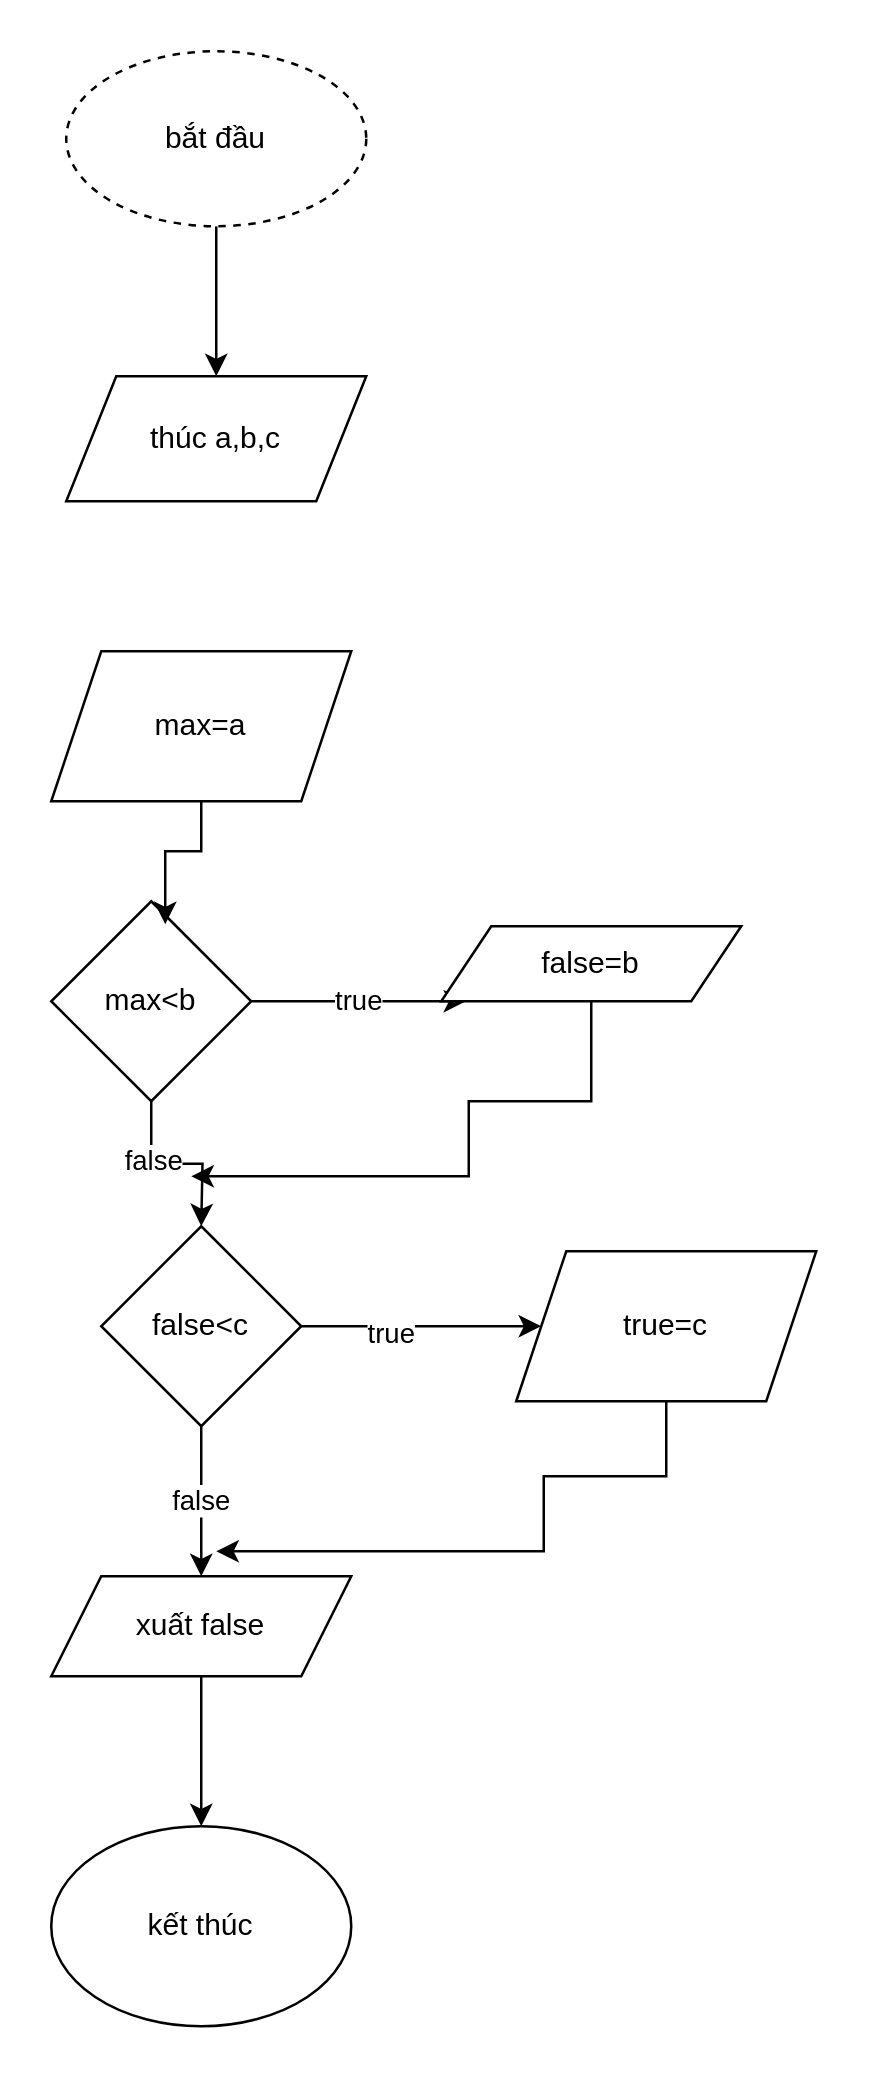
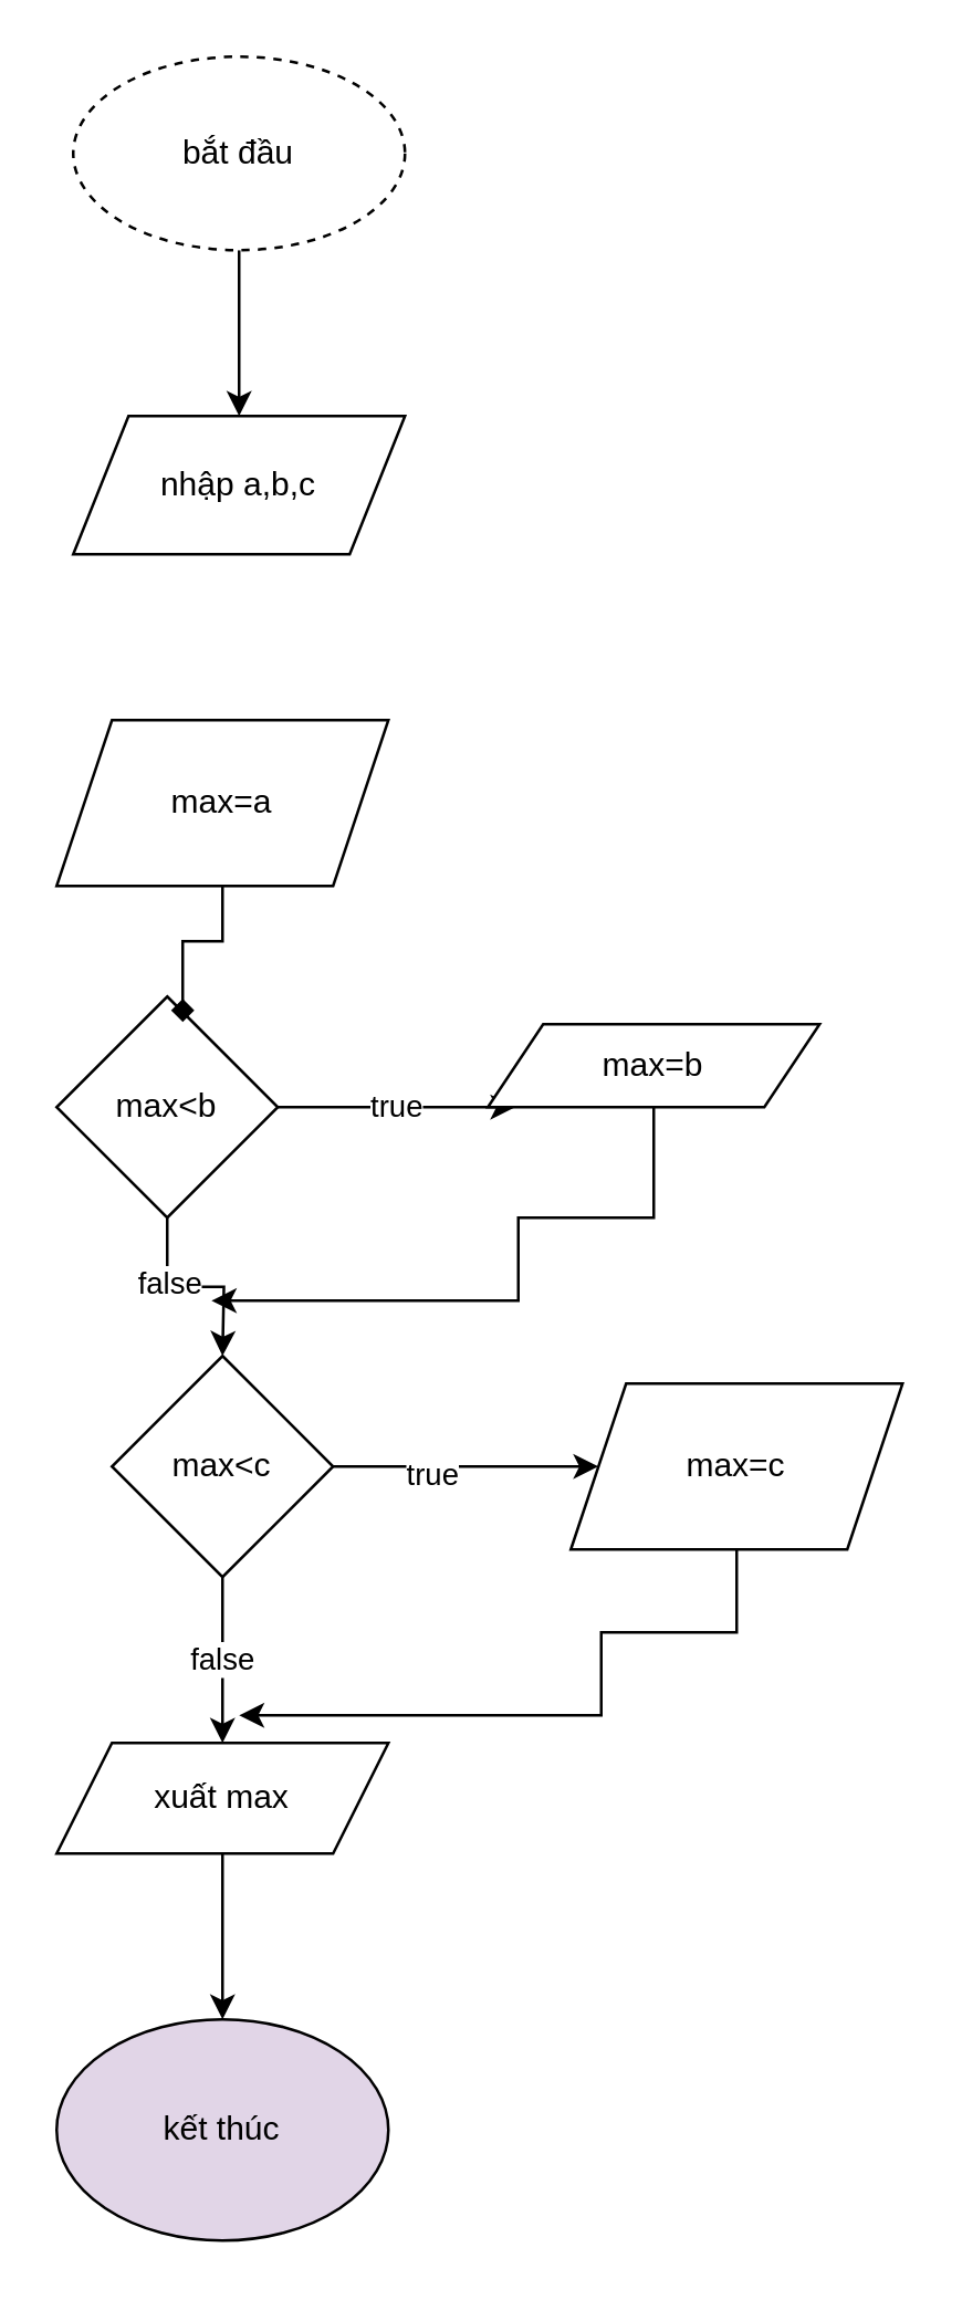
  <mxCell id="0" />
  <mxCell id="1" parent="0" />
  <mxCell id="2" style="edgeStyle=orthogonalEdgeStyle;rounded=0;orthogonalLoop=1;jettySize=auto;html=1;" edge="1" parent="1" source="3"><mxGeometry relative="1" as="geometry"><mxPoint x="86" y="150" as="targetPoint" /></mxGeometry></mxCell>
  <mxCell id="3" value="bắt đầu" style="ellipse;whiteSpace=wrap;html=1;dashed=1;" vertex="1" parent="1"><mxGeometry x="26" y="20" width="120" height="70" as="geometry" /></mxCell>
- <mxCell id="4" value="thúc a,b,c" style="shape=parallelogram;perimeter=parallelogramPerimeter;whiteSpace=wrap;html=1;fixedSize=1;" vertex="1" parent="1"><mxGeometry x="26" y="150" width="120" height="50" as="geometry" /></mxCell>
+ <mxCell id="4" value="nhập a,b,c" style="shape=parallelogram;perimeter=parallelogramPerimeter;whiteSpace=wrap;html=1;fixedSize=1;" vertex="1" parent="1"><mxGeometry x="26" y="150" width="120" height="50" as="geometry" /></mxCell>
  <mxCell id="5" value="max=a" style="shape=parallelogram;perimeter=parallelogramPerimeter;whiteSpace=wrap;html=1;fixedSize=1;" vertex="1" parent="1"><mxGeometry x="20" y="260" width="120" height="60" as="geometry" /></mxCell>
  <mxCell id="6" value="true" style="edgeStyle=orthogonalEdgeStyle;rounded=0;orthogonalLoop=1;jettySize=auto;html=1;" edge="1" parent="1" source="9"><mxGeometry relative="1" as="geometry"><mxPoint x="186" y="400" as="targetPoint" /></mxGeometry></mxCell>
  <mxCell id="7" style="edgeStyle=orthogonalEdgeStyle;rounded=0;orthogonalLoop=1;jettySize=auto;html=1;" edge="1" parent="1" source="9"><mxGeometry relative="1" as="geometry"><mxPoint x="80" y="490" as="targetPoint" /></mxGeometry></mxCell>
  <mxCell id="8" value="false" style="edgeLabel;html=1;align=center;verticalAlign=middle;resizable=0;points=[];" vertex="1" connectable="0" parent="7"><mxGeometry x="-0.287" y="2" relative="1" as="geometry"><mxPoint as="offset" /></mxGeometry></mxCell>
  <mxCell id="9" value="max&amp;lt;b" style="rhombus;whiteSpace=wrap;html=1;" vertex="1" parent="1"><mxGeometry x="20" y="360" width="80" height="80" as="geometry" /></mxCell>
- <mxCell id="10" style="edgeStyle=orthogonalEdgeStyle;rounded=0;orthogonalLoop=1;jettySize=auto;html=1;entryX=0.57;entryY=0.115;entryDx=0;entryDy=0;entryPerimeter=0;" edge="1" parent="1" source="5" target="9"><mxGeometry relative="1" as="geometry" /></mxCell>
+ <mxCell id="10" style="edgeStyle=orthogonalEdgeStyle;rounded=0;orthogonalLoop=1;jettySize=auto;html=1;entryX=0.57;entryY=0.115;entryDx=0;entryDy=0;entryPerimeter=0;endArrow=diamond;" edge="1" parent="1" source="5" target="9"><mxGeometry relative="1" as="geometry" /></mxCell>
  <mxCell id="11" style="edgeStyle=orthogonalEdgeStyle;rounded=0;orthogonalLoop=1;jettySize=auto;html=1;" edge="1" parent="1" source="12"><mxGeometry relative="1" as="geometry"><mxPoint x="76" y="470" as="targetPoint" /><Array as="points"><mxPoint x="236" y="440" /><mxPoint x="187" y="440" /></Array></mxGeometry></mxCell>
- <mxCell id="12" value="false=b" style="shape=parallelogram;perimeter=parallelogramPerimeter;whiteSpace=wrap;html=1;fixedSize=1;" vertex="1" parent="1"><mxGeometry x="176" y="370" width="120" height="30" as="geometry" /></mxCell>
+ <mxCell id="12" value="max=b" style="shape=parallelogram;perimeter=parallelogramPerimeter;whiteSpace=wrap;html=1;fixedSize=1;" vertex="1" parent="1"><mxGeometry x="176" y="370" width="120" height="30" as="geometry" /></mxCell>
  <mxCell id="13" style="edgeStyle=orthogonalEdgeStyle;rounded=0;orthogonalLoop=1;jettySize=auto;html=1;exitX=1;exitY=0.5;exitDx=0;exitDy=0;" edge="1" parent="1" source="16"><mxGeometry relative="1" as="geometry"><mxPoint x="216" y="530" as="targetPoint" /></mxGeometry></mxCell>
  <mxCell id="14" value="true" style="edgeLabel;html=1;align=center;verticalAlign=middle;resizable=0;points=[];" vertex="1" connectable="0" parent="13"><mxGeometry x="-0.279" y="-2" relative="1" as="geometry"><mxPoint as="offset" /></mxGeometry></mxCell>
  <mxCell id="15" value="false" style="edgeStyle=orthogonalEdgeStyle;rounded=0;orthogonalLoop=1;jettySize=auto;html=1;" edge="1" parent="1" source="16"><mxGeometry relative="1" as="geometry"><mxPoint x="80" y="630" as="targetPoint" /></mxGeometry></mxCell>
- <mxCell id="16" value="false&amp;lt;c" style="rhombus;whiteSpace=wrap;html=1;" vertex="1" parent="1"><mxGeometry x="40" y="490" width="80" height="80" as="geometry" /></mxCell>
+ <mxCell id="16" value="max&amp;lt;c" style="rhombus;whiteSpace=wrap;html=1;" vertex="1" parent="1"><mxGeometry x="40" y="490" width="80" height="80" as="geometry" /></mxCell>
  <mxCell id="17" style="edgeStyle=orthogonalEdgeStyle;rounded=0;orthogonalLoop=1;jettySize=auto;html=1;" edge="1" parent="1" source="18"><mxGeometry relative="1" as="geometry"><mxPoint x="86" y="620" as="targetPoint" /><Array as="points"><mxPoint x="266" y="590" /><mxPoint x="217" y="590" /></Array></mxGeometry></mxCell>
- <mxCell id="18" value="true=c" style="shape=parallelogram;perimeter=parallelogramPerimeter;whiteSpace=wrap;html=1;fixedSize=1;" vertex="1" parent="1"><mxGeometry x="206" y="500" width="120" height="60" as="geometry" /></mxCell>
+ <mxCell id="18" value="max=c" style="shape=parallelogram;perimeter=parallelogramPerimeter;whiteSpace=wrap;html=1;fixedSize=1;" vertex="1" parent="1"><mxGeometry x="206" y="500" width="120" height="60" as="geometry" /></mxCell>
  <mxCell id="19" style="edgeStyle=orthogonalEdgeStyle;rounded=0;orthogonalLoop=1;jettySize=auto;html=1;" edge="1" parent="1" source="20"><mxGeometry relative="1" as="geometry"><mxPoint x="80" y="730" as="targetPoint" /></mxGeometry></mxCell>
- <mxCell id="20" value="xuất false" style="shape=parallelogram;perimeter=parallelogramPerimeter;whiteSpace=wrap;html=1;fixedSize=1;" vertex="1" parent="1"><mxGeometry x="20" y="630" width="120" height="40" as="geometry" /></mxCell>
- <mxCell id="21" value="kết thúc" style="ellipse;whiteSpace=wrap;html=1;" vertex="1" parent="1"><mxGeometry x="20" y="730" width="120" height="80" as="geometry" /></mxCell>
+ <mxCell id="20" value="xuất max" style="shape=parallelogram;perimeter=parallelogramPerimeter;whiteSpace=wrap;html=1;fixedSize=1;" vertex="1" parent="1"><mxGeometry x="20" y="630" width="120" height="40" as="geometry" /></mxCell>
+ <mxCell id="21" value="kết thúc" style="ellipse;whiteSpace=wrap;html=1;fillColor=#e1d5e7;" vertex="1" parent="1"><mxGeometry x="20" y="730" width="120" height="80" as="geometry" /></mxCell>
